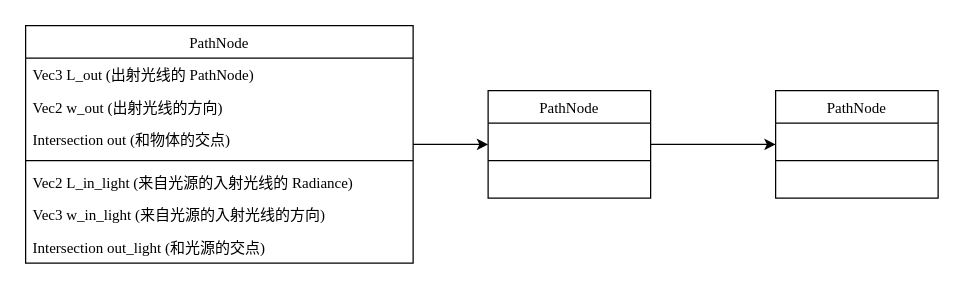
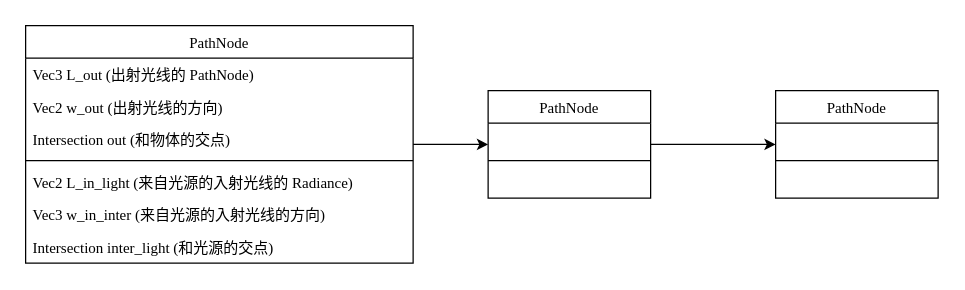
  <mxCell id="0" />
  <mxCell id="1" parent="0" />
  <mxCell id="2" value="PathNode" style="swimlane;fontStyle=0;align=center;verticalAlign=top;childLayout=stackLayout;horizontal=1;startSize=26;horizontalStack=0;resizeParent=1;resizeParentMax=0;resizeLast=0;collapsible=1;marginBottom=0;fontFamily=Consolas;" vertex="1" parent="1"><mxGeometry x="20" y="20" width="310" height="190" as="geometry" /></mxCell>
  <mxCell id="3" value="Vec3 L_out (出射光线的 PathNode)" style="text;strokeColor=none;fillColor=none;align=left;verticalAlign=top;spacingLeft=4;spacingRight=4;overflow=hidden;rotatable=0;points=[[0,0.5],[1,0.5]];portConstraint=eastwest;fontStyle=0;fontFamily=Consolas;" vertex="1" parent="2"><mxGeometry y="26" width="310" height="26" as="geometry" /></mxCell>
  <mxCell id="4" value="Vec2 w_out (出射光线的方向)" style="text;strokeColor=none;fillColor=none;align=left;verticalAlign=top;spacingLeft=4;spacingRight=4;overflow=hidden;rotatable=0;points=[[0,0.5],[1,0.5]];portConstraint=eastwest;fontStyle=0;fontFamily=Consolas;" vertex="1" parent="2"><mxGeometry y="52" width="310" height="26" as="geometry" /></mxCell>
  <mxCell id="5" value="Intersection out (和物体的交点)" style="text;strokeColor=none;fillColor=none;align=left;verticalAlign=top;spacingLeft=4;spacingRight=4;overflow=hidden;rotatable=0;points=[[0,0.5],[1,0.5]];portConstraint=eastwest;fontStyle=0;fontFamily=Consolas;" vertex="1" parent="2"><mxGeometry y="78" width="310" height="26" as="geometry" /></mxCell>
  <mxCell id="6" value="" style="line;strokeWidth=1;fillColor=none;align=left;verticalAlign=middle;spacingTop=-1;spacingLeft=3;spacingRight=3;rotatable=0;labelPosition=right;points=[];portConstraint=eastwest;fontStyle=0;fontFamily=Consolas;" vertex="1" parent="2"><mxGeometry y="104" width="310" height="8" as="geometry" /></mxCell>
  <mxCell id="7" value="Vec2 L_in_light (来自光源的入射光线的 Radiance)" style="text;strokeColor=none;fillColor=none;align=left;verticalAlign=top;spacingLeft=4;spacingRight=4;overflow=hidden;rotatable=0;points=[[0,0.5],[1,0.5]];portConstraint=eastwest;fontStyle=0;fontFamily=Consolas;" vertex="1" parent="2"><mxGeometry y="112" width="310" height="26" as="geometry" /></mxCell>
- <mxCell id="8" value="Vec3 w_in_light (来自光源的入射光线的方向)" style="text;strokeColor=none;fillColor=none;align=left;verticalAlign=top;spacingLeft=4;spacingRight=4;overflow=hidden;rotatable=0;points=[[0,0.5],[1,0.5]];portConstraint=eastwest;fontStyle=0;fontFamily=Consolas;" vertex="1" parent="2"><mxGeometry y="138" width="310" height="26" as="geometry" /></mxCell>
- <mxCell id="9" value="Intersection out_light (和光源的交点)" style="text;strokeColor=none;fillColor=none;align=left;verticalAlign=top;spacingLeft=4;spacingRight=4;overflow=hidden;rotatable=0;points=[[0,0.5],[1,0.5]];portConstraint=eastwest;fontStyle=0;fontFamily=Consolas;" vertex="1" parent="2"><mxGeometry y="164" width="310" height="26" as="geometry" /></mxCell>
+ <mxCell id="8" value="Vec3 w_in_inter (来自光源的入射光线的方向)" style="text;strokeColor=none;fillColor=none;align=left;verticalAlign=top;spacingLeft=4;spacingRight=4;overflow=hidden;rotatable=0;points=[[0,0.5],[1,0.5]];portConstraint=eastwest;fontStyle=0;fontFamily=Consolas;" vertex="1" parent="2"><mxGeometry y="138" width="310" height="26" as="geometry" /></mxCell>
+ <mxCell id="9" value="Intersection inter_light (和光源的交点)" style="text;strokeColor=none;fillColor=none;align=left;verticalAlign=top;spacingLeft=4;spacingRight=4;overflow=hidden;rotatable=0;points=[[0,0.5],[1,0.5]];portConstraint=eastwest;fontStyle=0;fontFamily=Consolas;" vertex="1" parent="2"><mxGeometry y="164" width="310" height="26" as="geometry" /></mxCell>
  <mxCell id="10" value="PathNode" style="swimlane;fontStyle=0;align=center;verticalAlign=top;childLayout=stackLayout;horizontal=1;startSize=26;horizontalStack=0;resizeParent=1;resizeParentMax=0;resizeLast=0;collapsible=1;marginBottom=0;fontFamily=Consolas;" vertex="1" parent="1"><mxGeometry x="390" y="72" width="130" height="86" as="geometry" /></mxCell>
  <mxCell id="11" value=" " style="text;strokeColor=none;fillColor=none;align=left;verticalAlign=top;spacingLeft=4;spacingRight=4;overflow=hidden;rotatable=0;points=[[0,0.5],[1,0.5]];portConstraint=eastwest;fontStyle=0;fontFamily=Consolas;" vertex="1" parent="10"><mxGeometry y="26" width="130" height="26" as="geometry" /></mxCell>
  <mxCell id="12" value="" style="line;strokeWidth=1;fillColor=none;align=left;verticalAlign=middle;spacingTop=-1;spacingLeft=3;spacingRight=3;rotatable=0;labelPosition=right;points=[];portConstraint=eastwest;fontStyle=0;fontFamily=Consolas;" vertex="1" parent="10"><mxGeometry y="52" width="130" height="8" as="geometry" /></mxCell>
  <mxCell id="13" value=" " style="text;strokeColor=none;fillColor=none;align=left;verticalAlign=top;spacingLeft=4;spacingRight=4;overflow=hidden;rotatable=0;points=[[0,0.5],[1,0.5]];portConstraint=eastwest;fontStyle=0;fontFamily=Consolas;" vertex="1" parent="10"><mxGeometry y="60" width="130" height="26" as="geometry" /></mxCell>
  <mxCell id="14" style="edgeStyle=orthogonalEdgeStyle;rounded=0;orthogonalLoop=1;jettySize=auto;html=1;fontFamily=Consolas;" edge="1" parent="1" source="2" target="10"><mxGeometry relative="1" as="geometry" /></mxCell>
  <mxCell id="15" value="PathNode" style="swimlane;fontStyle=0;align=center;verticalAlign=top;childLayout=stackLayout;horizontal=1;startSize=26;horizontalStack=0;resizeParent=1;resizeParentMax=0;resizeLast=0;collapsible=1;marginBottom=0;fontFamily=Consolas;" vertex="1" parent="1"><mxGeometry x="620" y="72" width="130" height="86" as="geometry" /></mxCell>
  <mxCell id="16" value=" " style="text;strokeColor=none;fillColor=none;align=left;verticalAlign=top;spacingLeft=4;spacingRight=4;overflow=hidden;rotatable=0;points=[[0,0.5],[1,0.5]];portConstraint=eastwest;fontStyle=0;fontFamily=Consolas;" vertex="1" parent="15"><mxGeometry y="26" width="130" height="26" as="geometry" /></mxCell>
  <mxCell id="17" value="" style="line;strokeWidth=1;fillColor=none;align=left;verticalAlign=middle;spacingTop=-1;spacingLeft=3;spacingRight=3;rotatable=0;labelPosition=right;points=[];portConstraint=eastwest;fontStyle=0;fontFamily=Consolas;" vertex="1" parent="15"><mxGeometry y="52" width="130" height="8" as="geometry" /></mxCell>
  <mxCell id="18" value=" " style="text;strokeColor=none;fillColor=none;align=left;verticalAlign=top;spacingLeft=4;spacingRight=4;overflow=hidden;rotatable=0;points=[[0,0.5],[1,0.5]];portConstraint=eastwest;fontStyle=0;fontFamily=Consolas;" vertex="1" parent="15"><mxGeometry y="60" width="130" height="26" as="geometry" /></mxCell>
  <mxCell id="19" style="edgeStyle=orthogonalEdgeStyle;rounded=0;orthogonalLoop=1;jettySize=auto;html=1;fontFamily=Consolas;" edge="1" parent="1" source="10" target="15"><mxGeometry relative="1" as="geometry" /></mxCell>
